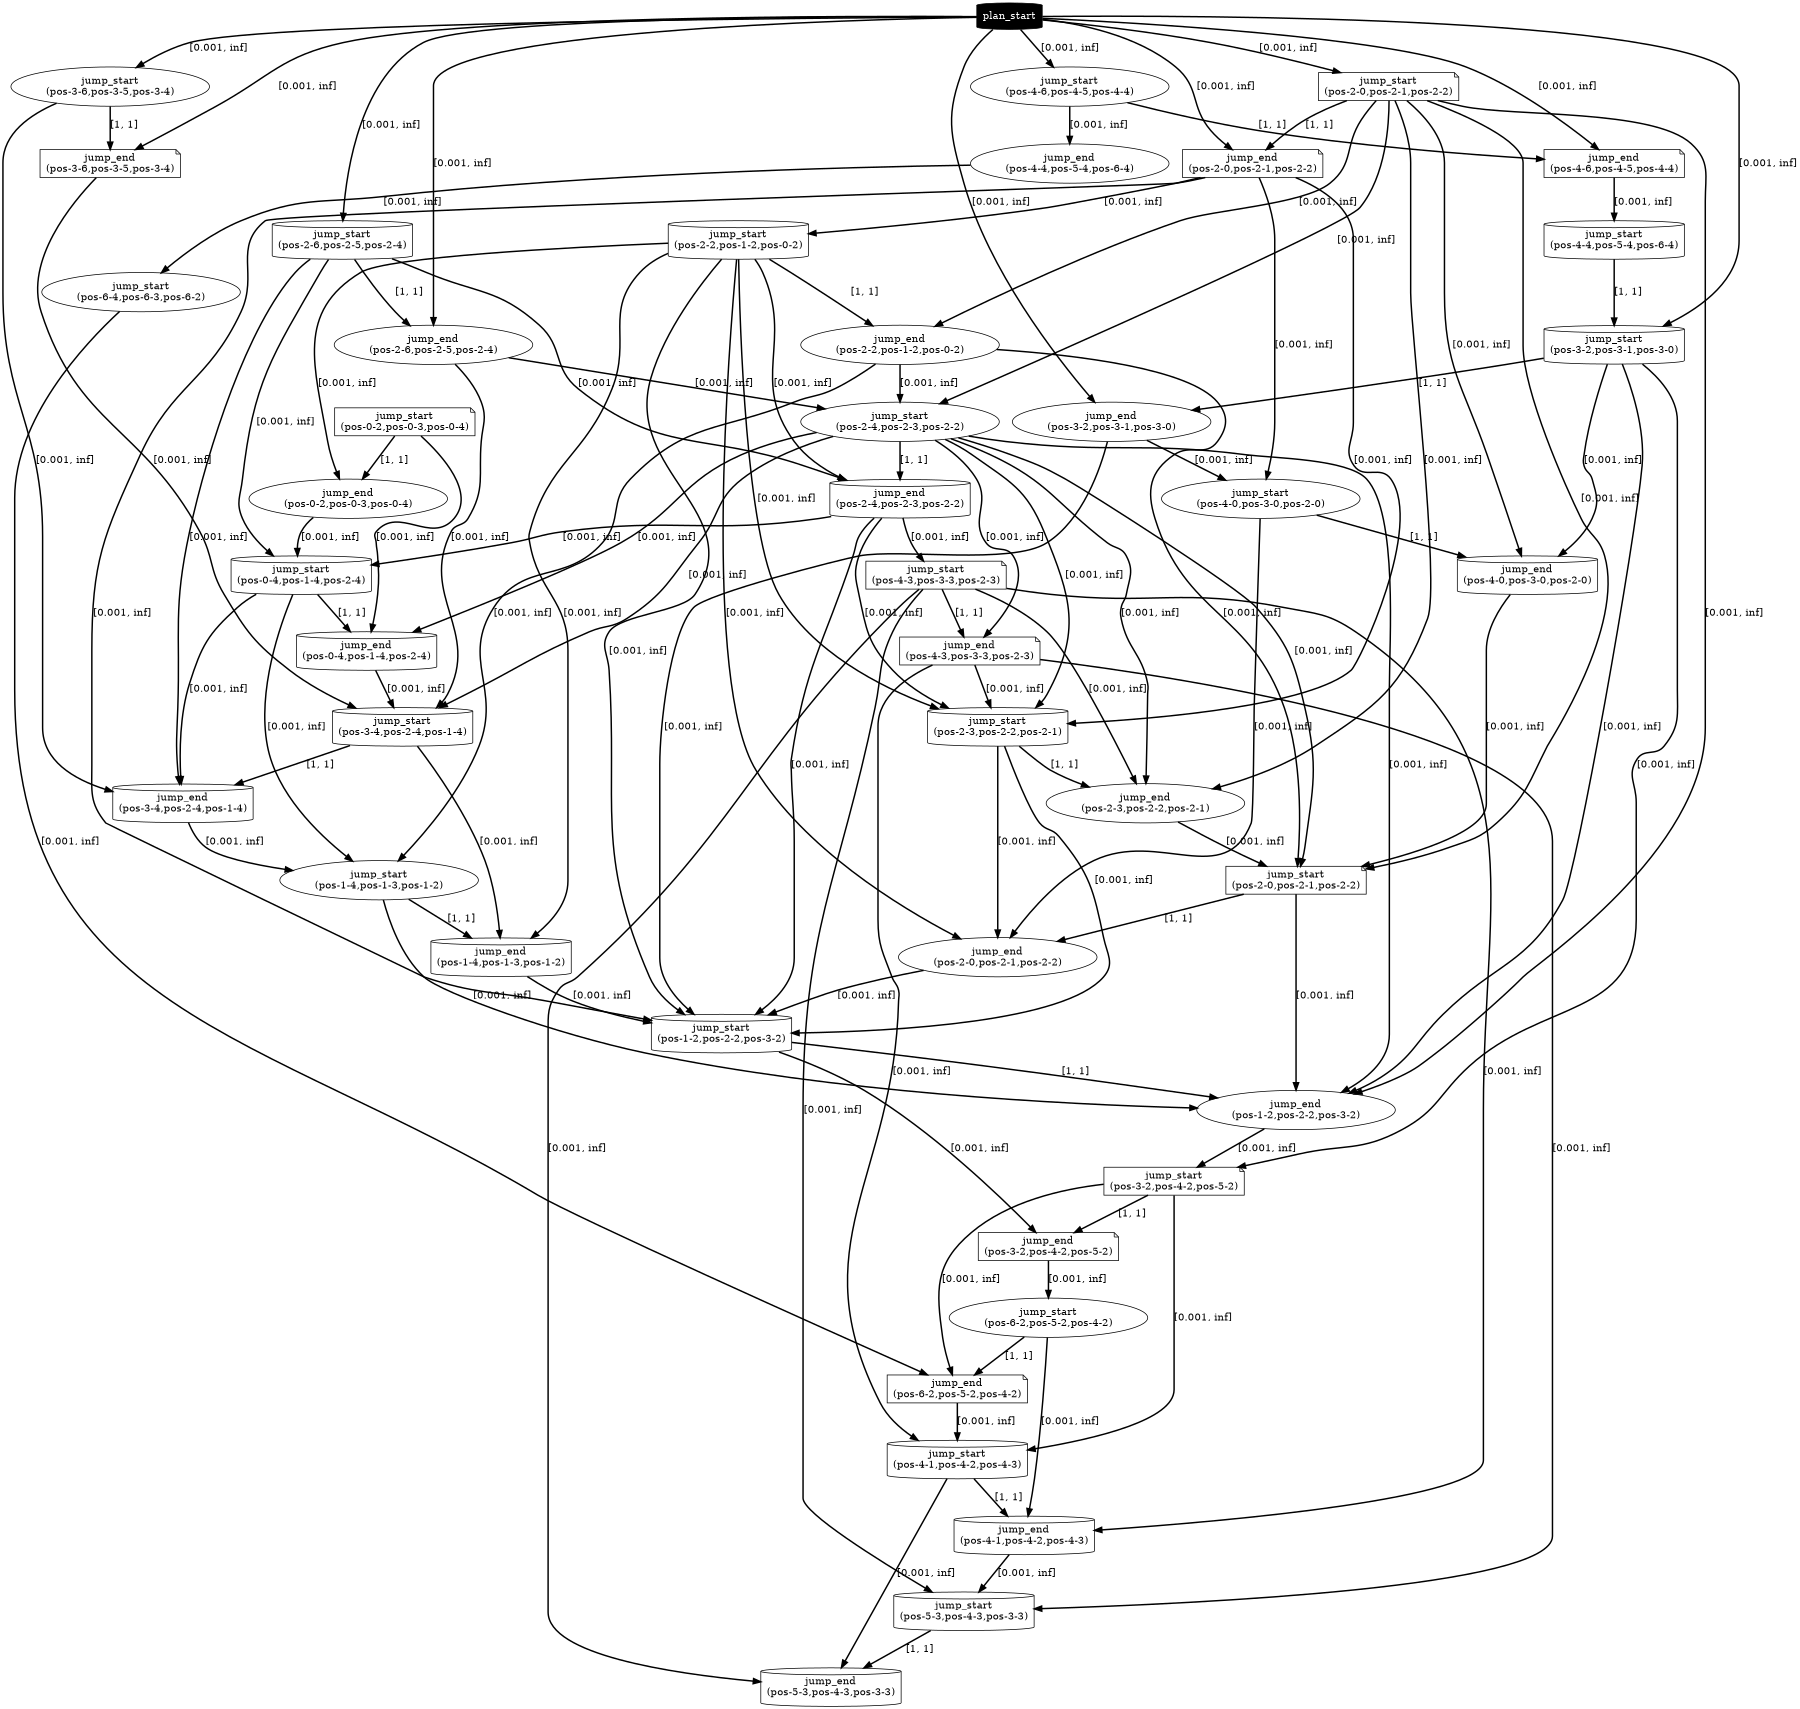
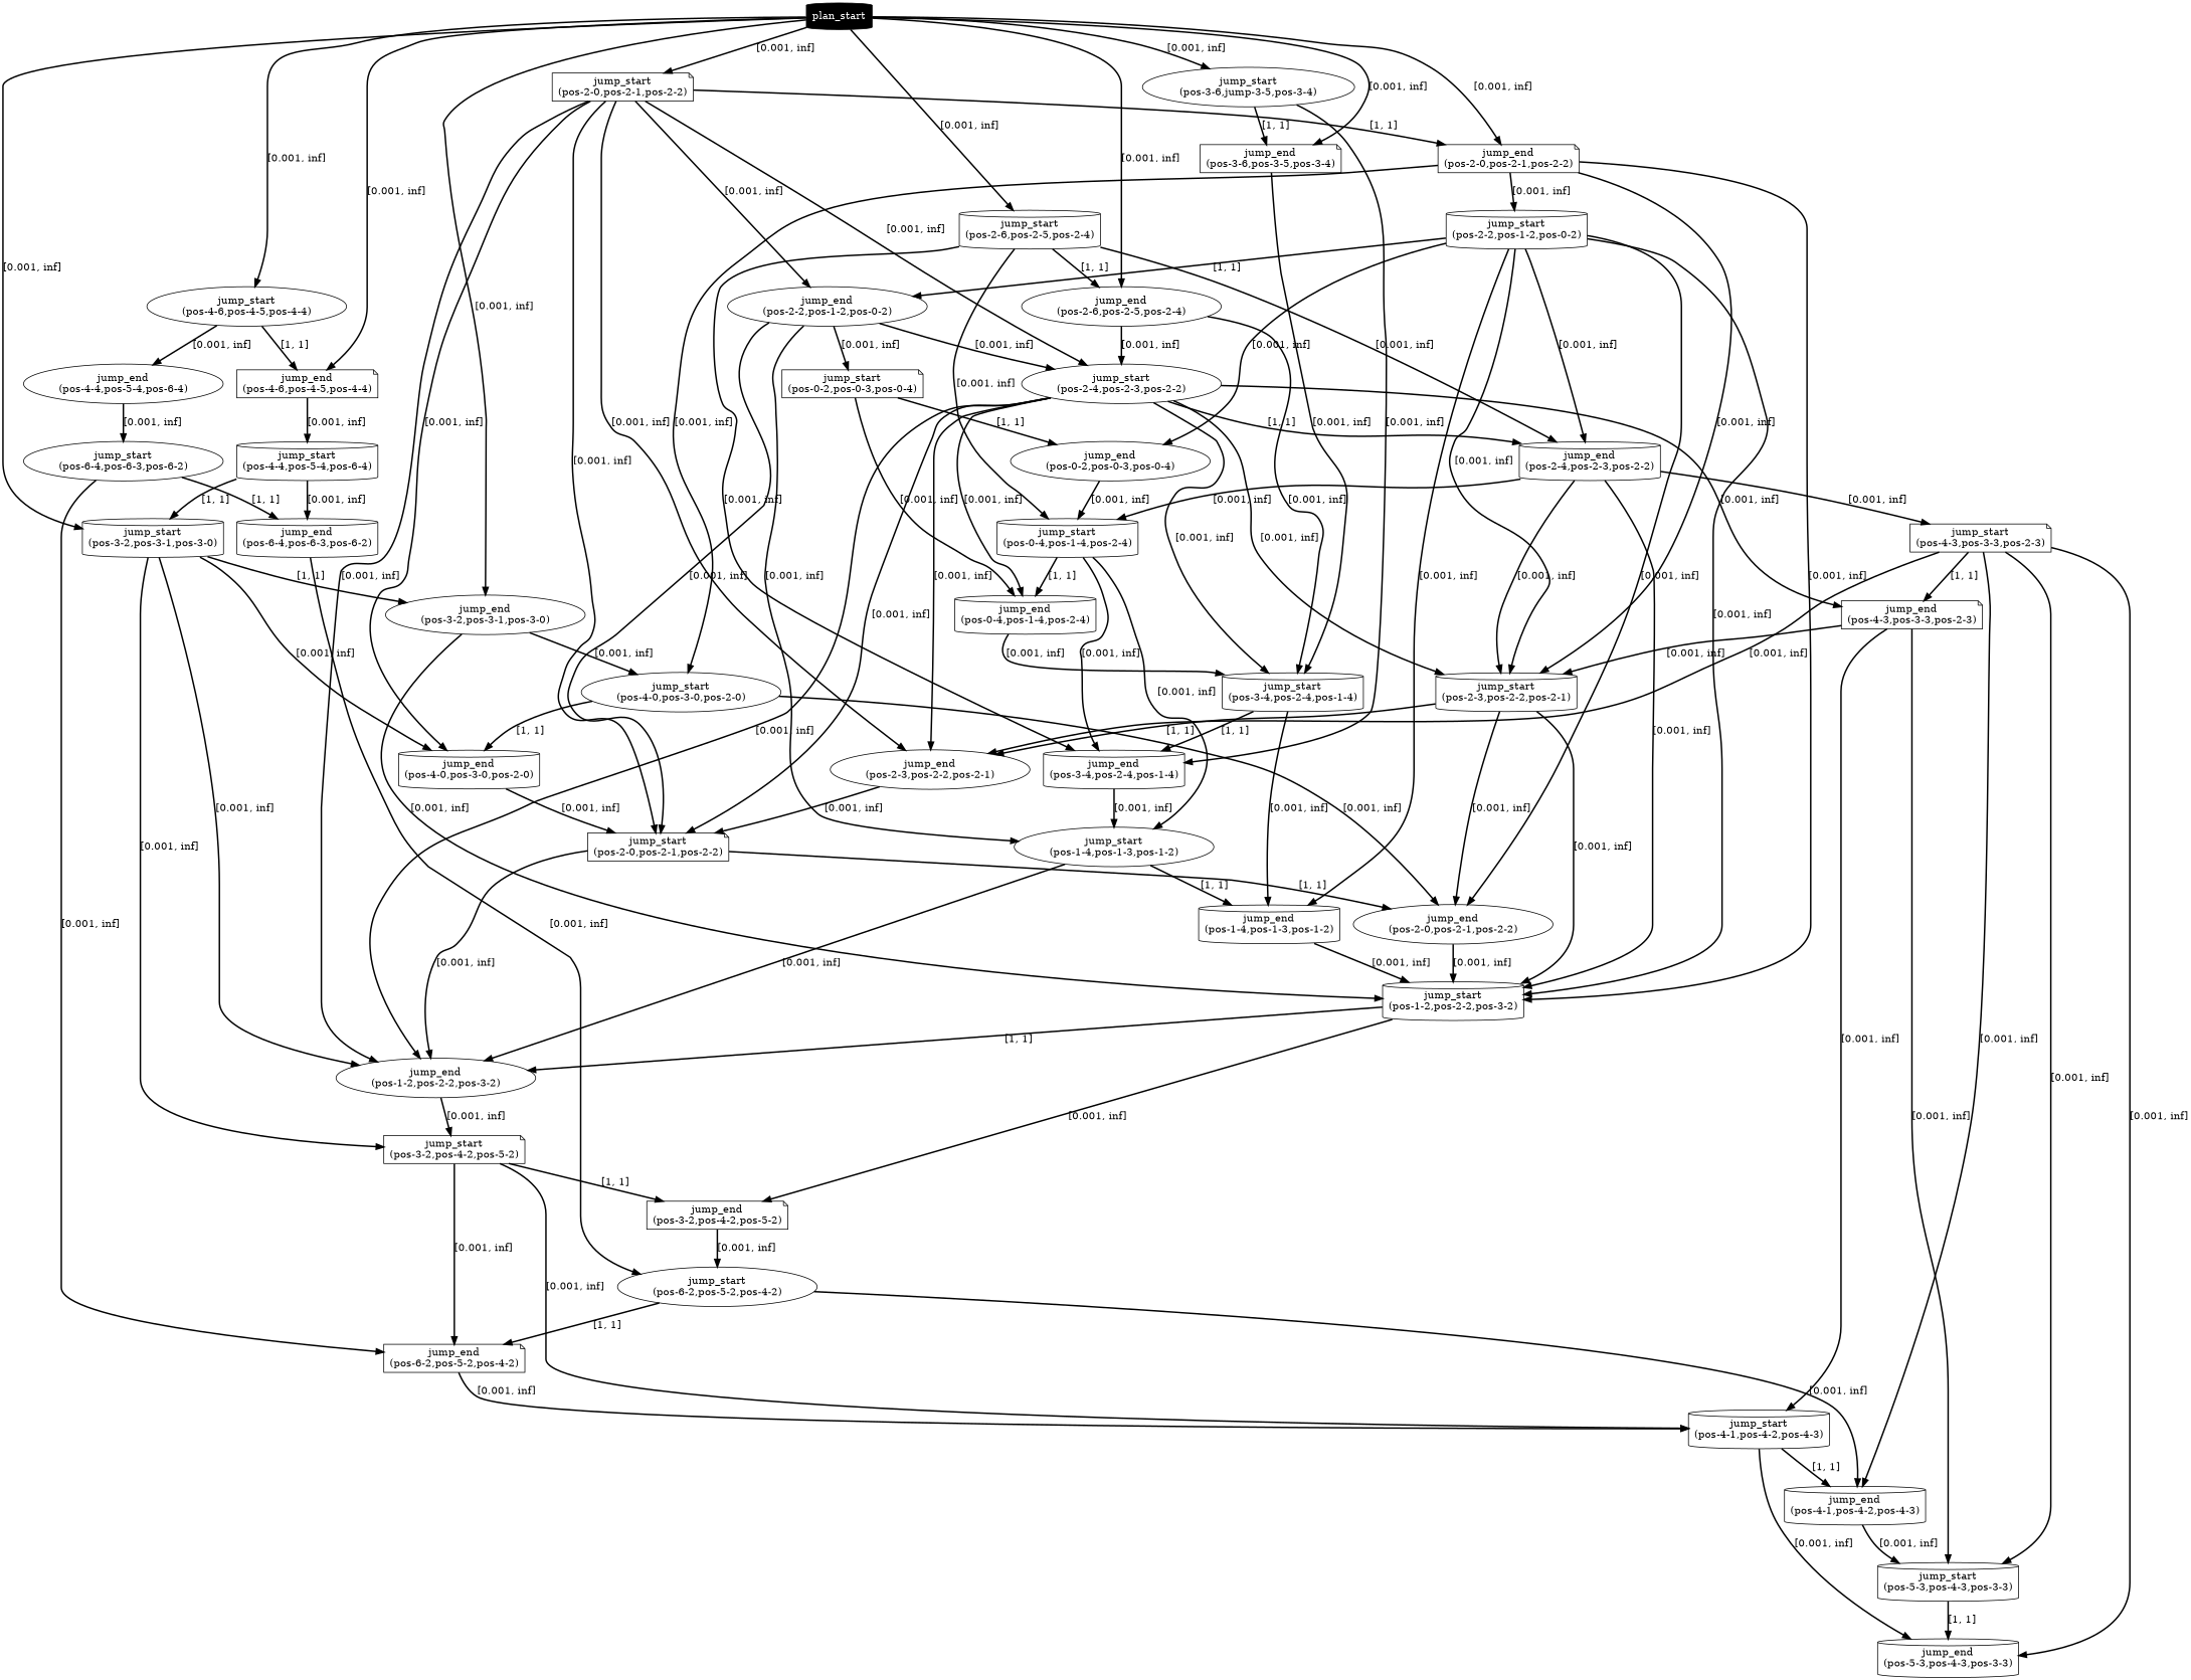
  digraph {
    node [shape=cylinder]
    edge [color=black penwidth=2]
    n1 [fillcolor=black fontcolor=white label=plan_start style=filled]
    n2 [label="jump_start\n(pos-3-2,pos-3-1,pos-3-0)"]
    n3 [label="jump_end\n(pos-3-2,pos-3-1,pos-3-0)" shape=ellipse]
    n4 [label="jump_start\n(pos-2-0,pos-2-1,pos-2-2)" shape=note]
    n5 [label="jump_end\n(pos-2-0,pos-2-1,pos-2-2)" shape=note]
    n6 [label="jump_start\n(pos-2-6,pos-2-5,pos-2-4)"]
    n7 [label="jump_end\n(pos-2-6,pos-2-5,pos-2-4)" shape=ellipse]
-   n8 [label="jump_start\n(pos-3-6,pos-3-5,pos-3-4)" shape=ellipse]
+   n8 [label="jump_start\n(pos-3-6,jump-3-5,pos-3-4)" shape=ellipse]
    n9 [label="jump_end\n(pos-3-6,pos-3-5,pos-3-4)" shape=note]
    n10 [label="jump_start\n(pos-4-6,pos-4-5,pos-4-4)" shape=ellipse]
    n11 [label="jump_end\n(pos-4-6,pos-4-5,pos-4-4)" shape=note]
    n12 [label="jump_end\n(pos-4-0,pos-3-0,pos-2-0)"]
    n13 [label="jump_end\n(pos-1-2,pos-2-2,pos-3-2)" shape=ellipse]
    n14 [label="jump_start\n(pos-3-2,pos-4-2,pos-5-2)" shape=note]
    n15 [label="jump_start\n(pos-4-0,pos-3-0,pos-2-0)" shape=ellipse]
    n16 [label="jump_start\n(pos-1-2,pos-2-2,pos-3-2)"]
    n17 [label="jump_end\n(pos-2-2,pos-1-2,pos-0-2)" shape=ellipse]
    n18 [label="jump_start\n(pos-2-4,pos-2-3,pos-2-2)" shape=ellipse]
    n19 [label="jump_end\n(pos-2-3,pos-2-2,pos-2-1)" shape=ellipse]
    n20 [label="jump_start\n(pos-2-0,pos-2-1,pos-2-2)" shape=note]
    n21 [label="jump_start\n(pos-2-2,pos-1-2,pos-0-2)"]
    n22 [label="jump_start\n(pos-2-3,pos-2-2,pos-2-1)"]
    n23 [label="jump_end\n(pos-2-4,pos-2-3,pos-2-2)"]
    n24 [label="jump_start\n(pos-0-4,pos-1-4,pos-2-4)"]
    n25 [label="jump_end\n(pos-3-4,pos-2-4,pos-1-4)"]
    n26 [label="jump_start\n(pos-3-4,pos-2-4,pos-1-4)"]
    n27 [label="jump_end\n(pos-4-4,pos-5-4,pos-6-4)" shape=ellipse]
    n28 [label="jump_start\n(pos-4-4,pos-5-4,pos-6-4)"]
    n29 [label="jump_end\n(pos-6-2,pos-5-2,pos-4-2)" shape=note]
    n30 [label="jump_start\n(pos-4-1,pos-4-2,pos-4-3)"]
    n31 [label="jump_end\n(pos-3-2,pos-4-2,pos-5-2)" shape=note]
    n32 [label="jump_end\n(pos-2-0,pos-2-1,pos-2-2)" shape=ellipse]
    n33 [label="jump_start\n(pos-0-2,pos-0-3,pos-0-4)" shape=note]
    n34 [label="jump_start\n(pos-1-4,pos-1-3,pos-1-2)" shape=ellipse]
    n35 [label="jump_end\n(pos-0-4,pos-1-4,pos-2-4)"]
    n36 [label="jump_end\n(pos-4-3,pos-3-3,pos-2-3)" shape=note]
    n37 [label="jump_end\n(pos-0-2,pos-0-3,pos-0-4)" shape=ellipse]
    n38 [label="jump_end\n(pos-1-4,pos-1-3,pos-1-2)"]
    n39 [label="jump_start\n(pos-4-3,pos-3-3,pos-2-3)" shape=note]
    n40 [label="jump_start\n(pos-6-4,pos-6-3,pos-6-2)" shape=ellipse]
+   n41 [label="jump_end\n(pos-6-4,pos-6-3,pos-6-2)"]
    n42 [label="jump_start\n(pos-6-2,pos-5-2,pos-4-2)" shape=ellipse]
    n43 [label="jump_start\n(pos-5-3,pos-4-3,pos-3-3)"]
    n44 [label="jump_end\n(pos-4-1,pos-4-2,pos-4-3)"]
    n45 [label="jump_end\n(pos-5-3,pos-4-3,pos-3-3)"]
    n1 -> n2 [label="[0.001, inf]"]
    n1 -> n3 [label="[0.001, inf]"]
    n1 -> n4 [label="[0.001, inf]"]
    n1 -> n5 [label="[0.001, inf]"]
    n1 -> n6 [label="[0.001, inf]"]
    n1 -> n7 [label="[0.001, inf]"]
    n1 -> n8 [label="[0.001, inf]"]
    n1 -> n9 [label="[0.001, inf]"]
    n1 -> n10 [label="[0.001, inf]"]
    n1 -> n11 [label="[0.001, inf]"]
    n2 -> n3 [label="[1, 1]"]
    n2 -> n12 [label="[0.001, inf]"]
    n2 -> n13 [label="[0.001, inf]"]
    n2 -> n14 [label="[0.001, inf]"]
    n3 -> n15 [label="[0.001, inf]"]
    n3 -> n16 [label="[0.001, inf]"]
    n4 -> n5 [label="[1, 1]"]
    n4 -> n12 [label="[0.001, inf]"]
    n4 -> n13 [label="[0.001, inf]"]
    n4 -> n17 [label="[0.001, inf]"]
    n4 -> n18 [label="[0.001, inf]"]
    n4 -> n19 [label="[0.001, inf]"]
    n4 -> n20 [label="[0.001, inf]"]
    n5 -> n15 [label="[0.001, inf]"]
    n5 -> n16 [label="[0.001, inf]"]
    n5 -> n21 [label="[0.001, inf]"]
    n5 -> n22 [label="[0.001, inf]"]
    n6 -> n7 [label="[1, 1]"]
    n6 -> n23 [label="[0.001, inf]"]
    n6 -> n24 [label="[0.001, inf]"]
    n6 -> n25 [label="[0.001, inf]"]
    n7 -> n18 [label="[0.001, inf]"]
    n7 -> n26 [label="[0.001, inf]"]
    n8 -> n9 [label="[1, 1]"]
    n8 -> n25 [label="[0.001, inf]"]
    n9 -> n26 [label="[0.001, inf]"]
    n10 -> n11 [label="[1, 1]"]
    n10 -> n27 [label="[0.001, inf]"]
    n11 -> n28 [label="[0.001, inf]"]
    n12 -> n20 [label="[0.001, inf]"]
    n13 -> n14 [label="[0.001, inf]"]
    n14 -> n29 [label="[0.001, inf]"]
    n14 -> n30 [label="[0.001, inf]"]
    n14 -> n31 [label="[1, 1]"]
    n15 -> n12 [label="[1, 1]"]
    n15 -> n32 [label="[0.001, inf]"]
    n16 -> n13 [label="[1, 1]"]
    n16 -> n31 [label="[0.001, inf]"]
    n17 -> n18 [label="[0.001, inf]"]
    n17 -> n20 [label="[0.001, inf]"]
+   n17 -> n33 [label="[0.001, inf]"]
    n17 -> n34 [label="[0.001, inf]"]
    n18 -> n13 [label="[0.001, inf]"]
    n18 -> n19 [label="[0.001, inf]"]
    n18 -> n20 [label="[0.001, inf]"]
    n18 -> n22 [label="[0.001, inf]"]
    n18 -> n23 [label="[1, 1]"]
    n18 -> n26 [label="[0.001, inf]"]
    n18 -> n35 [label="[0.001, inf]"]
    n18 -> n36 [label="[0.001, inf]"]
    n19 -> n20 [label="[0.001, inf]"]
    n20 -> n13 [label="[0.001, inf]"]
    n20 -> n32 [label="[1, 1]"]
    n21 -> n16 [label="[0.001, inf]"]
    n21 -> n17 [label="[1, 1]"]
    n21 -> n22 [label="[0.001, inf]"]
    n21 -> n23 [label="[0.001, inf]"]
    n21 -> n32 [label="[0.001, inf]"]
    n21 -> n37 [label="[0.001, inf]"]
    n21 -> n38 [label="[0.001, inf]"]
    n22 -> n16 [label="[0.001, inf]"]
    n22 -> n19 [label="[1, 1]"]
    n22 -> n32 [label="[0.001, inf]"]
    n23 -> n16 [label="[0.001, inf]"]
    n23 -> n22 [label="[0.001, inf]"]
    n23 -> n24 [label="[0.001, inf]"]
    n23 -> n39 [label="[0.001, inf]"]
    n24 -> n25 [label="[0.001, inf]"]
    n24 -> n34 [label="[0.001, inf]"]
    n24 -> n35 [label="[1, 1]"]
    n25 -> n34 [label="[0.001, inf]"]
    n26 -> n25 [label="[1, 1]"]
    n26 -> n38 [label="[0.001, inf]"]
    n27 -> n40 [label="[0.001, inf]"]
    n28 -> n2 [label="[1, 1]"]
+   n28 -> n41 [label="[0.001, inf]"]
    n29 -> n30 [label="[0.001, inf]"]
    n30 -> n44 [label="[1, 1]"]
    n30 -> n45 [label="[0.001, inf]"]
    n31 -> n42 [label="[0.001, inf]"]
    n32 -> n16 [label="[0.001, inf]"]
    n33 -> n35 [label="[0.001, inf]"]
    n33 -> n37 [label="[1, 1]"]
    n34 -> n13 [label="[0.001, inf]"]
    n34 -> n38 [label="[1, 1]"]
    n35 -> n26 [label="[0.001, inf]"]
    n36 -> n22 [label="[0.001, inf]"]
    n36 -> n30 [label="[0.001, inf]"]
    n36 -> n43 [label="[0.001, inf]"]
    n37 -> n24 [label="[0.001, inf]"]
    n38 -> n16 [label="[0.001, inf]"]
    n39 -> n19 [label="[0.001, inf]"]
    n39 -> n36 [label="[1, 1]"]
    n39 -> n43 [label="[0.001, inf]"]
    n39 -> n44 [label="[0.001, inf]"]
    n39 -> n45 [label="[0.001, inf]"]
    n40 -> n29 [label="[0.001, inf]"]
+   n40 -> n41 [label="[1, 1]"]
+   n41 -> n42 [label="[0.001, inf]"]
    n42 -> n29 [label="[1, 1]"]
    n42 -> n44 [label="[0.001, inf]"]
    n43 -> n45 [label="[1, 1]"]
    n44 -> n43 [label="[0.001, inf]"]
  }
